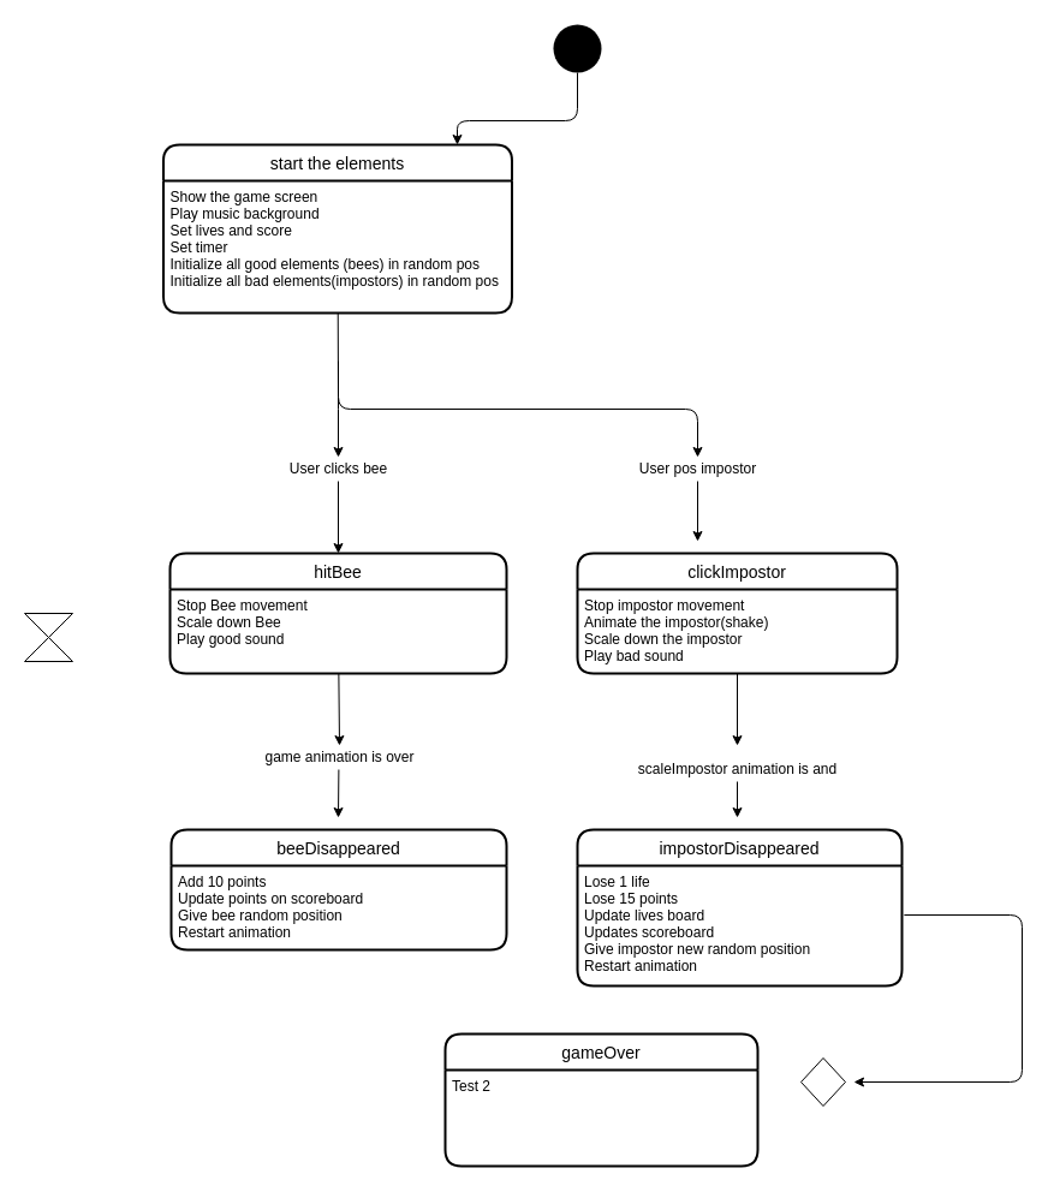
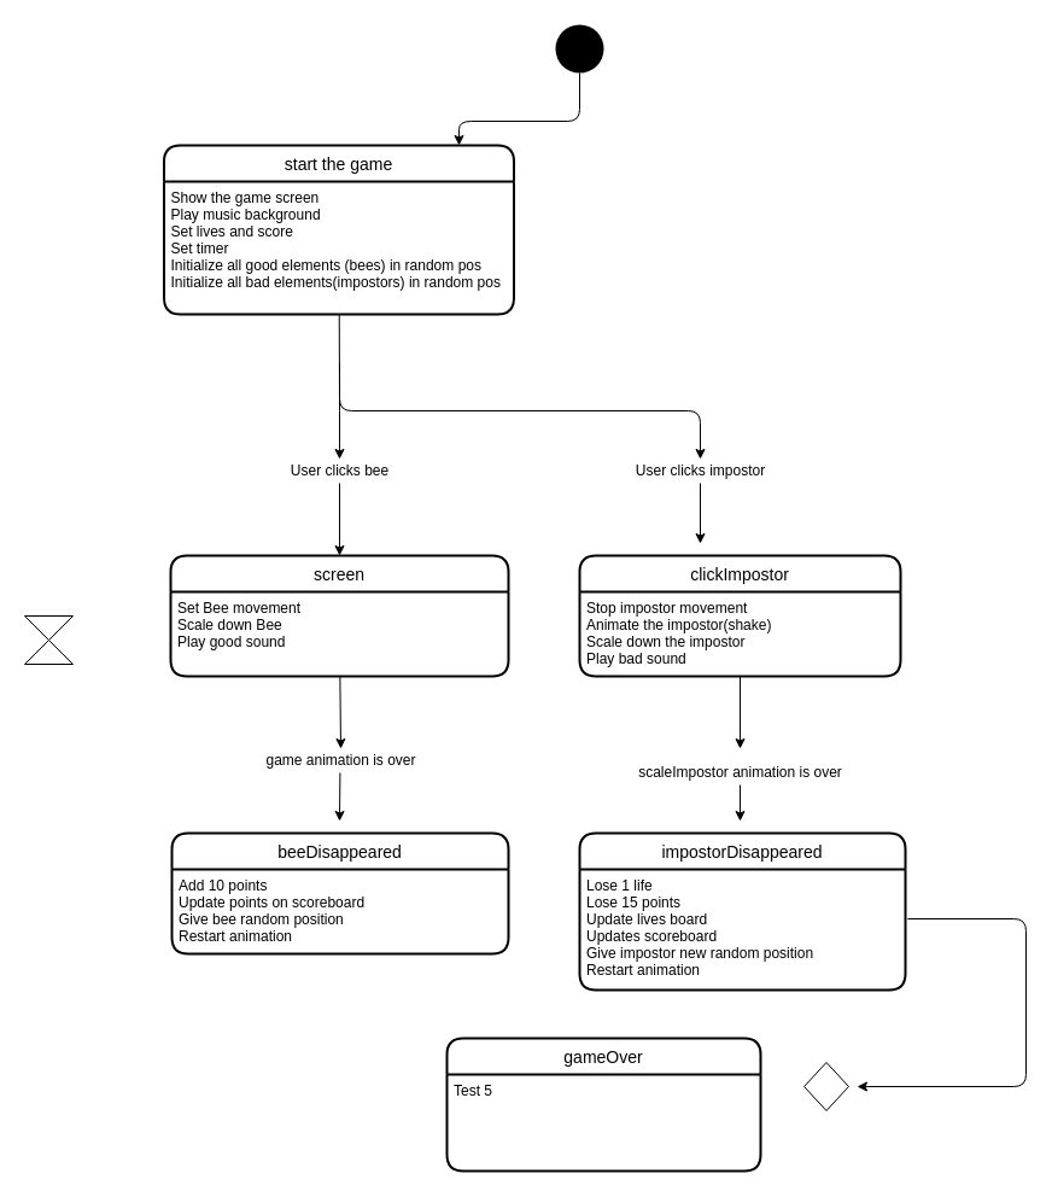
  <mxCell id="0" />
  <mxCell id="1" parent="0" />
  <mxCell id="2" style="edgeStyle=none;html=1;" edge="1" parent="1" source="3"><mxGeometry relative="1" as="geometry"><mxPoint x="380" y="120" as="targetPoint" /><Array as="points"><mxPoint x="480" y="100" /><mxPoint x="380" y="100" /></Array></mxGeometry></mxCell>
  <mxCell id="3" value="" style="ellipse;fillColor=#000000;strokeColor=none;" vertex="1" parent="1"><mxGeometry x="460" width="40" height="40" as="geometry" y="20" /></mxCell>
- <mxCell id="4" value="start the elements" style="swimlane;childLayout=stackLayout;horizontal=1;startSize=30;horizontalStack=0;rounded=1;fontSize=14;fontStyle=0;strokeWidth=2;resizeParent=0;resizeLast=1;shadow=0;dashed=0;align=center;" vertex="1" parent="1"><mxGeometry x="135.5" y="120" width="290" height="140" as="geometry" /></mxCell>
+ <mxCell id="4" value="start the game" style="swimlane;childLayout=stackLayout;horizontal=1;startSize=30;horizontalStack=0;rounded=1;fontSize=14;fontStyle=0;strokeWidth=2;resizeParent=0;resizeLast=1;shadow=0;dashed=0;align=center;" vertex="1" parent="1"><mxGeometry x="135.5" y="120" width="290" height="140" as="geometry" /></mxCell>
  <mxCell id="5" value="Show the game screen&#10;Play music background&#10;Set lives and score&#10;Set timer&#10;Initialize all good elements (bees) in random pos&#10;Initialize all bad elements(impostors) in random pos&#10;" style="align=left;strokeColor=none;fillColor=none;spacingLeft=4;fontSize=12;verticalAlign=top;resizable=0;rotatable=0;part=1;rounded=0;" vertex="1" parent="4"><mxGeometry y="30" width="290" height="110" as="geometry" /></mxCell>
  <mxCell id="6" style="edgeStyle=none;html=1;entryX=0.5;entryY=0;entryDx=0;entryDy=0;" edge="1" parent="1" source="7" target="9"><mxGeometry relative="1" as="geometry" /></mxCell>
  <mxCell id="7" value="User clicks bee" style="text;html=1;resizable=0;autosize=1;align=center;verticalAlign=middle;points=[];fillColor=none;strokeColor=none;rounded=0;" vertex="1" parent="1"><mxGeometry x="231" y="380" width="100" height="20" as="geometry" /></mxCell>
  <mxCell id="8" style="edgeStyle=none;html=1;" edge="1" parent="1" source="5"><mxGeometry relative="1" as="geometry"><mxPoint x="281" y="380" as="targetPoint" /><Array as="points"><mxPoint x="281" y="330" /></Array></mxGeometry></mxCell>
- <mxCell id="9" value="hitBee" style="swimlane;childLayout=stackLayout;horizontal=1;startSize=30;horizontalStack=0;rounded=1;fontSize=14;fontStyle=0;strokeWidth=2;resizeParent=0;resizeLast=1;shadow=0;dashed=0;align=center;" vertex="1" parent="1"><mxGeometry x="141" y="460" width="280" height="100" as="geometry" /></mxCell>
- <mxCell id="10" value="Stop Bee movement&#10;Scale down Bee&#10;Play good sound&#10;" style="align=left;strokeColor=none;fillColor=none;spacingLeft=4;fontSize=12;verticalAlign=top;resizable=0;rotatable=0;part=1;rounded=0;" vertex="1" parent="9"><mxGeometry y="30" width="280" height="70" as="geometry" /></mxCell>
+ <mxCell id="9" value="screen" style="swimlane;childLayout=stackLayout;horizontal=1;startSize=30;horizontalStack=0;rounded=1;fontSize=14;fontStyle=0;strokeWidth=2;resizeParent=0;resizeLast=1;shadow=0;dashed=0;align=center;" vertex="1" parent="1"><mxGeometry x="141" y="460" width="280" height="100" as="geometry" /></mxCell>
+ <mxCell id="10" value="Set Bee movement&#10;Scale down Bee&#10;Play good sound&#10;" style="align=left;strokeColor=none;fillColor=none;spacingLeft=4;fontSize=12;verticalAlign=top;resizable=0;rotatable=0;part=1;rounded=0;" vertex="1" parent="9"><mxGeometry y="30" width="280" height="70" as="geometry" /></mxCell>
  <mxCell id="11" style="edgeStyle=none;html=1;" edge="1" parent="1" source="10"><mxGeometry relative="1" as="geometry"><mxPoint x="282" y="620" as="targetPoint" /></mxGeometry></mxCell>
  <mxCell id="12" style="edgeStyle=none;html=1;" edge="1" parent="1" source="13"><mxGeometry relative="1" as="geometry"><mxPoint x="580" y="450" as="targetPoint" /></mxGeometry></mxCell>
- <mxCell id="13" value="User pos impostor&lt;br&gt;" style="text;html=1;resizable=0;autosize=1;align=center;verticalAlign=middle;points=[];fillColor=none;strokeColor=none;rounded=0;" vertex="1" parent="1"><mxGeometry x="520" y="380" width="120" height="20" as="geometry" /></mxCell>
+ <mxCell id="13" value="User clicks impostor&lt;br&gt;" style="text;html=1;resizable=0;autosize=1;align=center;verticalAlign=middle;points=[];fillColor=none;strokeColor=none;rounded=0;" vertex="1" parent="1"><mxGeometry x="520" y="380" width="120" height="20" as="geometry" /></mxCell>
  <mxCell id="14" style="edgeStyle=none;html=1;" edge="1" parent="1"><mxGeometry relative="1" as="geometry"><mxPoint x="281" y="300" as="sourcePoint" /><mxPoint x="580" y="380" as="targetPoint" /><Array as="points"><mxPoint x="281" y="340" /><mxPoint x="580" y="340" /></Array></mxGeometry></mxCell>
  <mxCell id="15" value="clickImpostor" style="swimlane;childLayout=stackLayout;horizontal=1;startSize=30;horizontalStack=0;rounded=1;fontSize=14;fontStyle=0;strokeWidth=2;resizeParent=0;resizeLast=1;shadow=0;dashed=0;align=center;" vertex="1" parent="1"><mxGeometry x="480" y="460" width="266" height="100" as="geometry" /></mxCell>
  <mxCell id="16" value="Stop impostor movement&#10;Animate the impostor(shake)&#10;Scale down the impostor&#10;Play bad sound&#10;" style="align=left;strokeColor=none;fillColor=none;spacingLeft=4;fontSize=12;verticalAlign=top;resizable=0;rotatable=0;part=1;rounded=0;" vertex="1" parent="15"><mxGeometry y="30" width="266" height="70" as="geometry" /></mxCell>
  <mxCell id="17" style="edgeStyle=none;html=1;" edge="1" parent="1" source="18"><mxGeometry relative="1" as="geometry"><mxPoint x="281" y="680" as="targetPoint" /></mxGeometry></mxCell>
  <mxCell id="18" value="game animation is over" style="text;html=1;resizable=0;autosize=1;align=center;verticalAlign=middle;points=[];fillColor=none;strokeColor=none;rounded=0;" vertex="1" parent="1"><mxGeometry x="201.5" y="620" width="160" height="20" as="geometry" /></mxCell>
  <mxCell id="19" style="edgeStyle=none;html=1;" edge="1" parent="1" source="20"><mxGeometry relative="1" as="geometry"><mxPoint x="613" y="680" as="targetPoint" /></mxGeometry></mxCell>
- <mxCell id="20" value="scaleImpostor animation is and" style="text;html=1;resizable=0;autosize=1;align=center;verticalAlign=middle;points=[];fillColor=none;strokeColor=none;rounded=0;" vertex="1" parent="1"><mxGeometry x="523" y="630" width="180" height="20" as="geometry" /></mxCell>
+ <mxCell id="20" value="scaleImpostor animation is over" style="text;html=1;resizable=0;autosize=1;align=center;verticalAlign=middle;points=[];fillColor=none;strokeColor=none;rounded=0;" vertex="1" parent="1"><mxGeometry x="523" y="630" width="180" height="20" as="geometry" /></mxCell>
  <mxCell id="21" style="edgeStyle=none;html=1;" edge="1" parent="1" source="16"><mxGeometry relative="1" as="geometry"><mxPoint x="613" y="620" as="targetPoint" /></mxGeometry></mxCell>
  <mxCell id="22" value="impostorDisappeared" style="swimlane;childLayout=stackLayout;horizontal=1;startSize=30;horizontalStack=0;rounded=1;fontSize=14;fontStyle=0;strokeWidth=2;resizeParent=0;resizeLast=1;shadow=0;dashed=0;align=center;" vertex="1" parent="1"><mxGeometry x="480" y="690" width="270" height="130" as="geometry" /></mxCell>
  <mxCell id="23" value="Lose 1 life&#10;Lose 15 points&#10;Update lives board&#10;Updates scoreboard&#10;Give impostor new random position&#10;Restart animation" style="align=left;strokeColor=none;fillColor=none;spacingLeft=4;fontSize=12;verticalAlign=top;resizable=0;rotatable=0;part=1;rounded=0;" vertex="1" parent="22"><mxGeometry y="30" width="270" height="100" as="geometry" /></mxCell>
  <mxCell id="24" value="beeDisappeared" style="swimlane;childLayout=stackLayout;horizontal=1;startSize=30;horizontalStack=0;rounded=1;fontSize=14;fontStyle=0;strokeWidth=2;resizeParent=0;resizeLast=1;shadow=0;dashed=0;align=center;" vertex="1" parent="1"><mxGeometry x="142" y="690" width="279" height="100" as="geometry" /></mxCell>
  <mxCell id="25" value="Add 10 points&#10;Update points on scoreboard&#10;Give bee random position&#10;Restart animation&#10;" style="align=left;strokeColor=none;fillColor=none;spacingLeft=4;fontSize=12;verticalAlign=top;resizable=0;rotatable=0;part=1;rounded=0;" vertex="1" parent="24"><mxGeometry y="30" width="279" height="70" as="geometry" /></mxCell>
  <mxCell id="26" value="" style="rhombus;" vertex="1" parent="1"><mxGeometry x="666" y="880" width="37" height="40" as="geometry" /></mxCell>
  <mxCell id="27" style="edgeStyle=none;html=1;exitX=1.007;exitY=0.41;exitDx=0;exitDy=0;exitPerimeter=0;" edge="1" parent="1" source="23"><mxGeometry relative="1" as="geometry"><mxPoint x="710" y="900" as="targetPoint" /><Array as="points"><mxPoint x="850" y="761" /><mxPoint x="850" y="900" /></Array></mxGeometry></mxCell>
  <mxCell id="28" value="gameOver" style="swimlane;childLayout=stackLayout;horizontal=1;startSize=30;horizontalStack=0;rounded=1;fontSize=14;fontStyle=0;strokeWidth=2;resizeParent=0;resizeLast=1;shadow=0;dashed=0;align=center;" vertex="1" parent="1"><mxGeometry x="370" y="860" width="260" height="110" as="geometry" /></mxCell>
- <mxCell id="29" value="Test 2&#10;" style="align=left;strokeColor=none;fillColor=none;spacingLeft=4;fontSize=12;verticalAlign=top;resizable=0;rotatable=0;part=1;rounded=0;" vertex="1" parent="28"><mxGeometry y="30" width="260" height="80" as="geometry" /></mxCell>
+ <mxCell id="29" value="Test 5&#10;" style="align=left;strokeColor=none;fillColor=none;spacingLeft=4;fontSize=12;verticalAlign=top;resizable=0;rotatable=0;part=1;rounded=0;" vertex="1" parent="28"><mxGeometry y="30" width="260" height="80" as="geometry" /></mxCell>
  <mxCell id="30" value="" style="shape=collate;whiteSpace=wrap;html=1;" vertex="1" parent="1"><mxGeometry x="20" y="510" width="40" height="40" as="geometry" /></mxCell>
